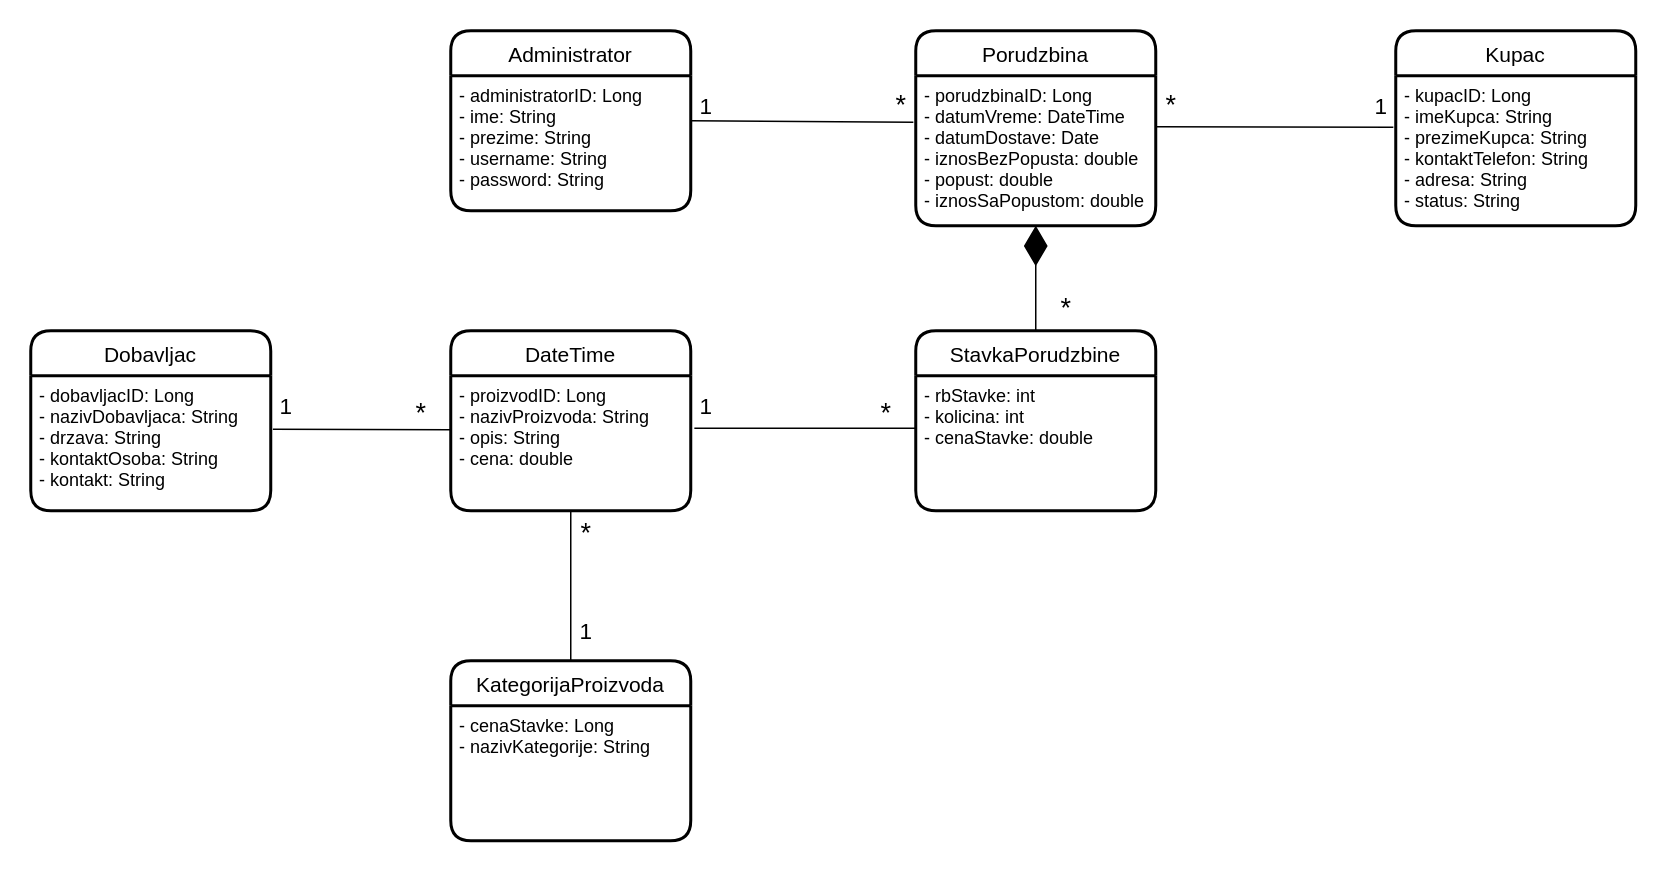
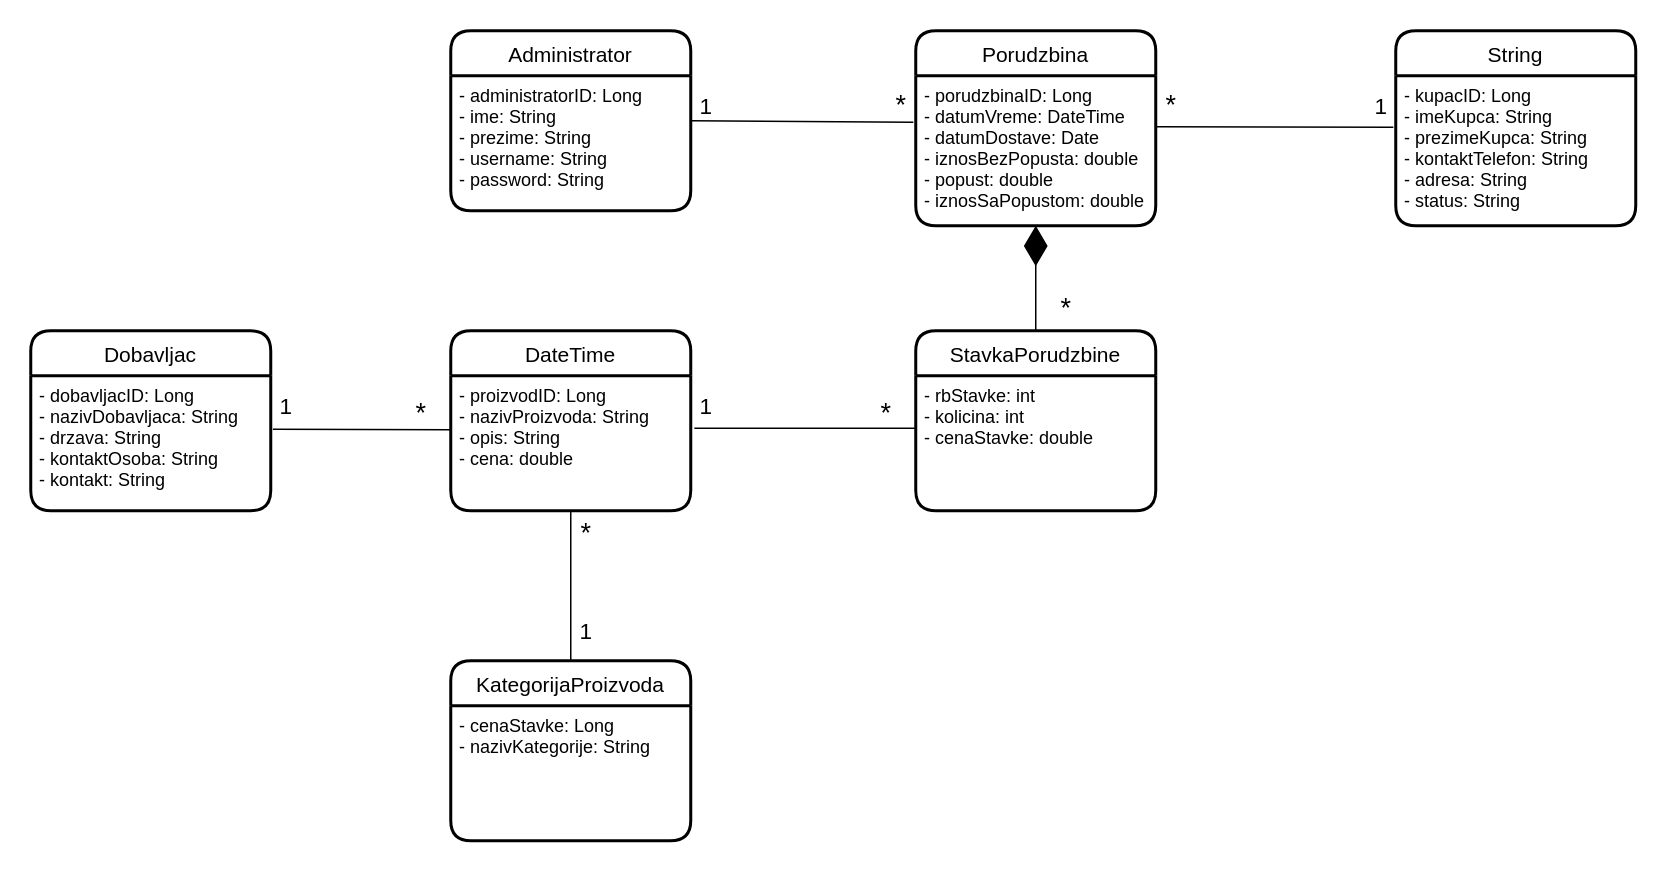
  <mxCell id="0" />
  <mxCell id="1" parent="0" />
  <mxCell id="2" value="Administrator" style="swimlane;childLayout=stackLayout;horizontal=1;startSize=30;horizontalStack=0;rounded=1;fontSize=14;fontStyle=0;strokeWidth=2;resizeParent=0;resizeLast=1;shadow=0;dashed=0;align=center;" parent="1" vertex="1"><mxGeometry x="300" y="20" width="160" height="120" as="geometry" /></mxCell>
  <mxCell id="3" value="- administratorID: Long&#10;- ime: String&#10;- prezime: String&#10;- username: String&#10;- password: String" style="align=left;strokeColor=none;fillColor=none;spacingLeft=4;fontSize=12;verticalAlign=top;resizable=0;rotatable=0;part=1;" parent="2" vertex="1"><mxGeometry y="30" width="160" height="90" as="geometry" /></mxCell>
  <mxCell id="4" value="Porudzbina" style="swimlane;childLayout=stackLayout;horizontal=1;startSize=30;horizontalStack=0;rounded=1;fontSize=14;fontStyle=0;strokeWidth=2;resizeParent=0;resizeLast=1;shadow=0;dashed=0;align=center;" parent="1" vertex="1"><mxGeometry x="610" y="20" width="160" height="130" as="geometry" /></mxCell>
  <mxCell id="5" value="- porudzbinaID: Long&#10;- datumVreme: DateTime&#10;- datumDostave: Date&#10;- iznosBezPopusta: double&#10;- popust: double&#10;- iznosSaPopustom: double" style="align=left;strokeColor=none;fillColor=none;spacingLeft=4;fontSize=12;verticalAlign=top;resizable=0;rotatable=0;part=1;" parent="4" vertex="1"><mxGeometry y="30" width="160" height="100" as="geometry" /></mxCell>
- <mxCell id="6" value="Kupac" style="swimlane;childLayout=stackLayout;horizontal=1;startSize=30;horizontalStack=0;rounded=1;fontSize=14;fontStyle=0;strokeWidth=2;resizeParent=0;resizeLast=1;shadow=0;dashed=0;align=center;" parent="1" vertex="1"><mxGeometry x="930" y="20" width="160" height="130" as="geometry" /></mxCell>
+ <mxCell id="6" value="String" style="swimlane;childLayout=stackLayout;horizontal=1;startSize=30;horizontalStack=0;rounded=1;fontSize=14;fontStyle=0;strokeWidth=2;resizeParent=0;resizeLast=1;shadow=0;dashed=0;align=center;" parent="1" vertex="1"><mxGeometry x="930" y="20" width="160" height="130" as="geometry" /></mxCell>
  <mxCell id="7" value="- kupacID: Long&#10;- imeKupca: String&#10;- prezimeKupca: String&#10;- kontaktTelefon: String&#10;- adresa: String&#10;- status: String" style="align=left;strokeColor=none;fillColor=none;spacingLeft=4;fontSize=12;verticalAlign=top;resizable=0;rotatable=0;part=1;" parent="6" vertex="1"><mxGeometry y="30" width="160" height="100" as="geometry" /></mxCell>
  <mxCell id="8" value="StavkaPorudzbine" style="swimlane;childLayout=stackLayout;horizontal=1;startSize=30;horizontalStack=0;rounded=1;fontSize=14;fontStyle=0;strokeWidth=2;resizeParent=0;resizeLast=1;shadow=0;dashed=0;align=center;" parent="1" vertex="1"><mxGeometry x="610" y="220" width="160" height="120" as="geometry" /></mxCell>
  <mxCell id="9" value="- rbStavke: int&#10;- kolicina: int&#10;- cenaStavke: double" style="align=left;strokeColor=none;fillColor=none;spacingLeft=4;fontSize=12;verticalAlign=top;resizable=0;rotatable=0;part=1;" parent="8" vertex="1"><mxGeometry y="30" width="160" height="90" as="geometry" /></mxCell>
  <mxCell id="10" value="DateTime" style="swimlane;childLayout=stackLayout;horizontal=1;startSize=30;horizontalStack=0;rounded=1;fontSize=14;fontStyle=0;strokeWidth=2;resizeParent=0;resizeLast=1;shadow=0;dashed=0;align=center;" parent="1" vertex="1"><mxGeometry x="300" y="220" width="160" height="120" as="geometry" /></mxCell>
  <mxCell id="11" value="- proizvodID: Long&#10;- nazivProizvoda: String&#10;- opis: String&#10;- cena: double" style="align=left;strokeColor=none;fillColor=none;spacingLeft=4;fontSize=12;verticalAlign=top;resizable=0;rotatable=0;part=1;" parent="10" vertex="1"><mxGeometry y="30" width="160" height="90" as="geometry" /></mxCell>
  <mxCell id="12" value="KategorijaProizvoda" style="swimlane;childLayout=stackLayout;horizontal=1;startSize=30;horizontalStack=0;rounded=1;fontSize=14;fontStyle=0;strokeWidth=2;resizeParent=0;resizeLast=1;shadow=0;dashed=0;align=center;" parent="1" vertex="1"><mxGeometry x="300" y="440" width="160" height="120" as="geometry" /></mxCell>
  <mxCell id="13" value="- cenaStavke: Long&#10;- nazivKategorije: String" style="align=left;strokeColor=none;fillColor=none;spacingLeft=4;fontSize=12;verticalAlign=top;resizable=0;rotatable=0;part=1;" parent="12" vertex="1"><mxGeometry y="30" width="160" height="90" as="geometry" /></mxCell>
  <mxCell id="14" value="Dobavljac" style="swimlane;childLayout=stackLayout;horizontal=1;startSize=30;horizontalStack=0;rounded=1;fontSize=14;fontStyle=0;strokeWidth=2;resizeParent=0;resizeLast=1;shadow=0;dashed=0;align=center;" parent="1" vertex="1"><mxGeometry x="20" y="220" width="160" height="120" as="geometry" /></mxCell>
  <mxCell id="15" value="- dobavljacID: Long&#10;- nazivDobavljaca: String&#10;- drzava: String&#10;- kontaktOsoba: String&#10;- kontakt: String" style="align=left;strokeColor=none;fillColor=none;spacingLeft=4;fontSize=12;verticalAlign=top;resizable=0;rotatable=0;part=1;" parent="14" vertex="1"><mxGeometry y="30" width="160" height="90" as="geometry" /></mxCell>
  <mxCell id="16" value="" style="endArrow=none;html=1;rounded=0;exitX=1.009;exitY=0.396;exitDx=0;exitDy=0;exitPerimeter=0;" parent="1" source="15" edge="1"><mxGeometry relative="1" as="geometry"><mxPoint x="550" y="260" as="sourcePoint" /><mxPoint x="300" y="286" as="targetPoint" /></mxGeometry></mxCell>
  <mxCell id="17" value="" style="endArrow=none;html=1;rounded=0;exitX=0.5;exitY=0;exitDx=0;exitDy=0;entryX=0.5;entryY=1;entryDx=0;entryDy=0;" parent="1" source="12" target="11" edge="1"><mxGeometry relative="1" as="geometry"><mxPoint x="191.44" y="295.64" as="sourcePoint" /><mxPoint x="310" y="296" as="targetPoint" /></mxGeometry></mxCell>
  <mxCell id="18" value="" style="endArrow=none;html=1;rounded=0;entryX=1.015;entryY=0.389;entryDx=0;entryDy=0;entryPerimeter=0;" parent="1" target="11" edge="1"><mxGeometry relative="1" as="geometry"><mxPoint x="610" y="285" as="sourcePoint" /><mxPoint x="390" y="350" as="targetPoint" /></mxGeometry></mxCell>
  <mxCell id="19" value="" style="endArrow=none;html=1;rounded=0;exitX=-0.01;exitY=0.343;exitDx=0;exitDy=0;exitPerimeter=0;" parent="1" source="7" edge="1"><mxGeometry relative="1" as="geometry"><mxPoint x="621.6" y="293.66" as="sourcePoint" /><mxPoint x="770" y="84" as="targetPoint" /></mxGeometry></mxCell>
  <mxCell id="20" value="" style="endArrow=none;html=1;rounded=0;entryX=1;entryY=0.5;entryDx=0;entryDy=0;exitX=-0.01;exitY=0.31;exitDx=0;exitDy=0;exitPerimeter=0;" parent="1" source="5" target="2" edge="1"><mxGeometry relative="1" as="geometry"><mxPoint x="938.4" y="94.3" as="sourcePoint" /><mxPoint x="783.04" y="94.3" as="targetPoint" /></mxGeometry></mxCell>
  <mxCell id="21" value="" style="endArrow=diamondThin;endFill=1;endSize=24;html=1;rounded=0;entryX=0.5;entryY=1;entryDx=0;entryDy=0;exitX=0.5;exitY=0;exitDx=0;exitDy=0;" parent="1" source="8" target="5" edge="1"><mxGeometry width="160" relative="1" as="geometry"><mxPoint x="560" y="260" as="sourcePoint" /><mxPoint x="720" y="260" as="targetPoint" /></mxGeometry></mxCell>
  <mxCell id="22" value="1" style="text;html=1;align=center;verticalAlign=middle;resizable=0;points=[];autosize=1;strokeColor=none;fillColor=none;fontSize=15;" parent="1" vertex="1"><mxGeometry x="910" y="60" width="20" height="20" as="geometry" /></mxCell>
  <mxCell id="23" value="1" style="text;html=1;align=center;verticalAlign=middle;resizable=0;points=[];autosize=1;strokeColor=none;fillColor=none;fontSize=15;" parent="1" vertex="1"><mxGeometry x="460" y="60" width="20" height="20" as="geometry" /></mxCell>
  <mxCell id="24" value="1" style="text;html=1;align=center;verticalAlign=middle;resizable=0;points=[];autosize=1;strokeColor=none;fillColor=none;fontSize=15;" parent="1" vertex="1"><mxGeometry x="460" y="260" width="20" height="20" as="geometry" /></mxCell>
  <mxCell id="25" value="1" style="text;html=1;align=center;verticalAlign=middle;resizable=0;points=[];autosize=1;strokeColor=none;fillColor=none;fontSize=15;" parent="1" vertex="1"><mxGeometry x="380" y="410" width="20" height="20" as="geometry" /></mxCell>
  <mxCell id="26" value="1" style="text;html=1;align=center;verticalAlign=middle;resizable=0;points=[];autosize=1;strokeColor=none;fillColor=none;fontSize=15;" parent="1" vertex="1"><mxGeometry x="180" y="260" width="20" height="20" as="geometry" /></mxCell>
  <mxCell id="27" value="*" style="text;html=1;align=center;verticalAlign=middle;resizable=0;points=[];autosize=1;strokeColor=none;fillColor=none;fontSize=18;" parent="1" vertex="1"><mxGeometry x="590" y="55" width="20" height="30" as="geometry" /></mxCell>
  <mxCell id="28" value="*" style="text;html=1;align=center;verticalAlign=middle;resizable=0;points=[];autosize=1;strokeColor=none;fillColor=none;fontSize=18;" parent="1" vertex="1"><mxGeometry x="770" y="55" width="20" height="30" as="geometry" /></mxCell>
  <mxCell id="29" value="*" style="text;html=1;align=center;verticalAlign=middle;resizable=0;points=[];autosize=1;strokeColor=none;fillColor=none;fontSize=18;" parent="1" vertex="1"><mxGeometry x="700" y="190" width="20" height="30" as="geometry" /></mxCell>
  <mxCell id="30" value="*" style="text;html=1;align=center;verticalAlign=middle;resizable=0;points=[];autosize=1;strokeColor=none;fillColor=none;fontSize=18;" parent="1" vertex="1"><mxGeometry x="580" y="260" width="20" height="30" as="geometry" /></mxCell>
  <mxCell id="31" value="*" style="text;html=1;align=center;verticalAlign=middle;resizable=0;points=[];autosize=1;strokeColor=none;fillColor=none;fontSize=18;" parent="1" vertex="1"><mxGeometry x="380" y="340" width="20" height="30" as="geometry" /></mxCell>
  <mxCell id="32" value="*" style="text;html=1;align=center;verticalAlign=middle;resizable=0;points=[];autosize=1;strokeColor=none;fillColor=none;fontSize=18;" parent="1" vertex="1"><mxGeometry x="270" y="260" width="20" height="30" as="geometry" /></mxCell>
